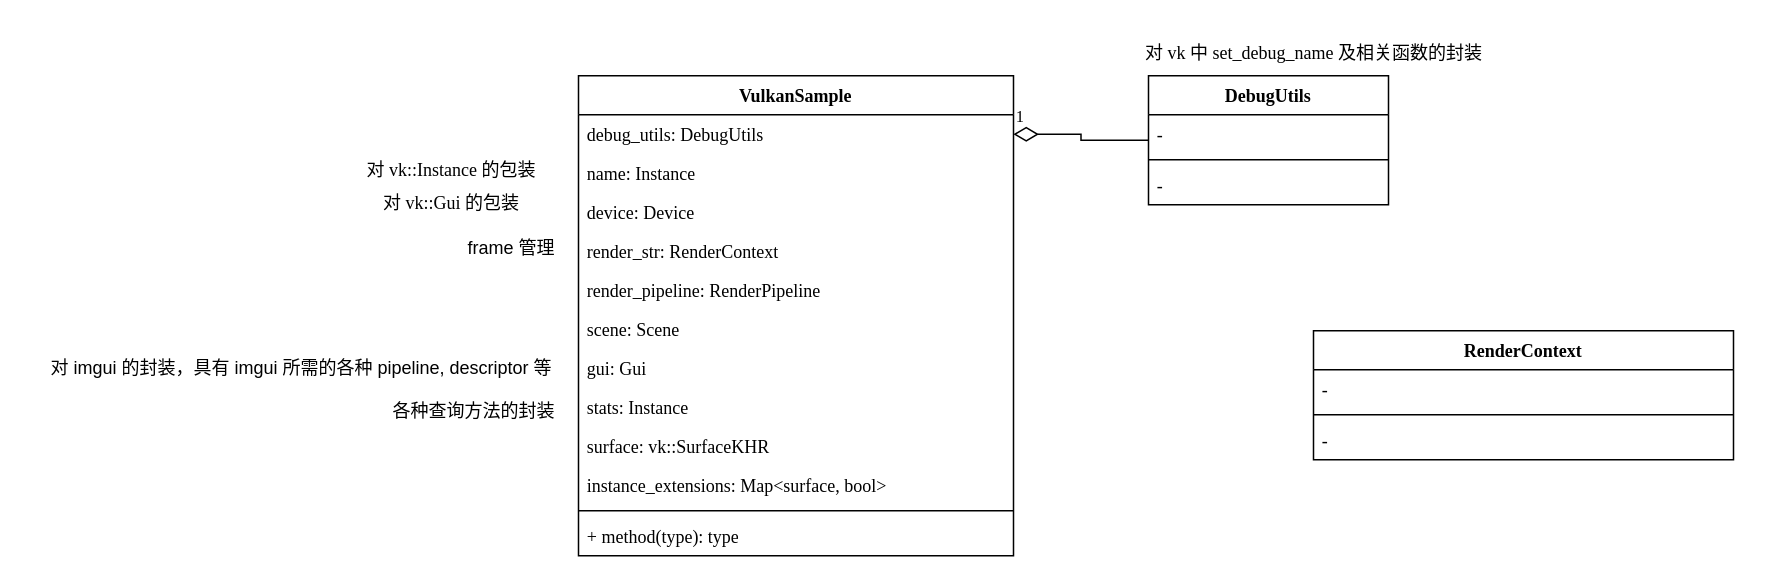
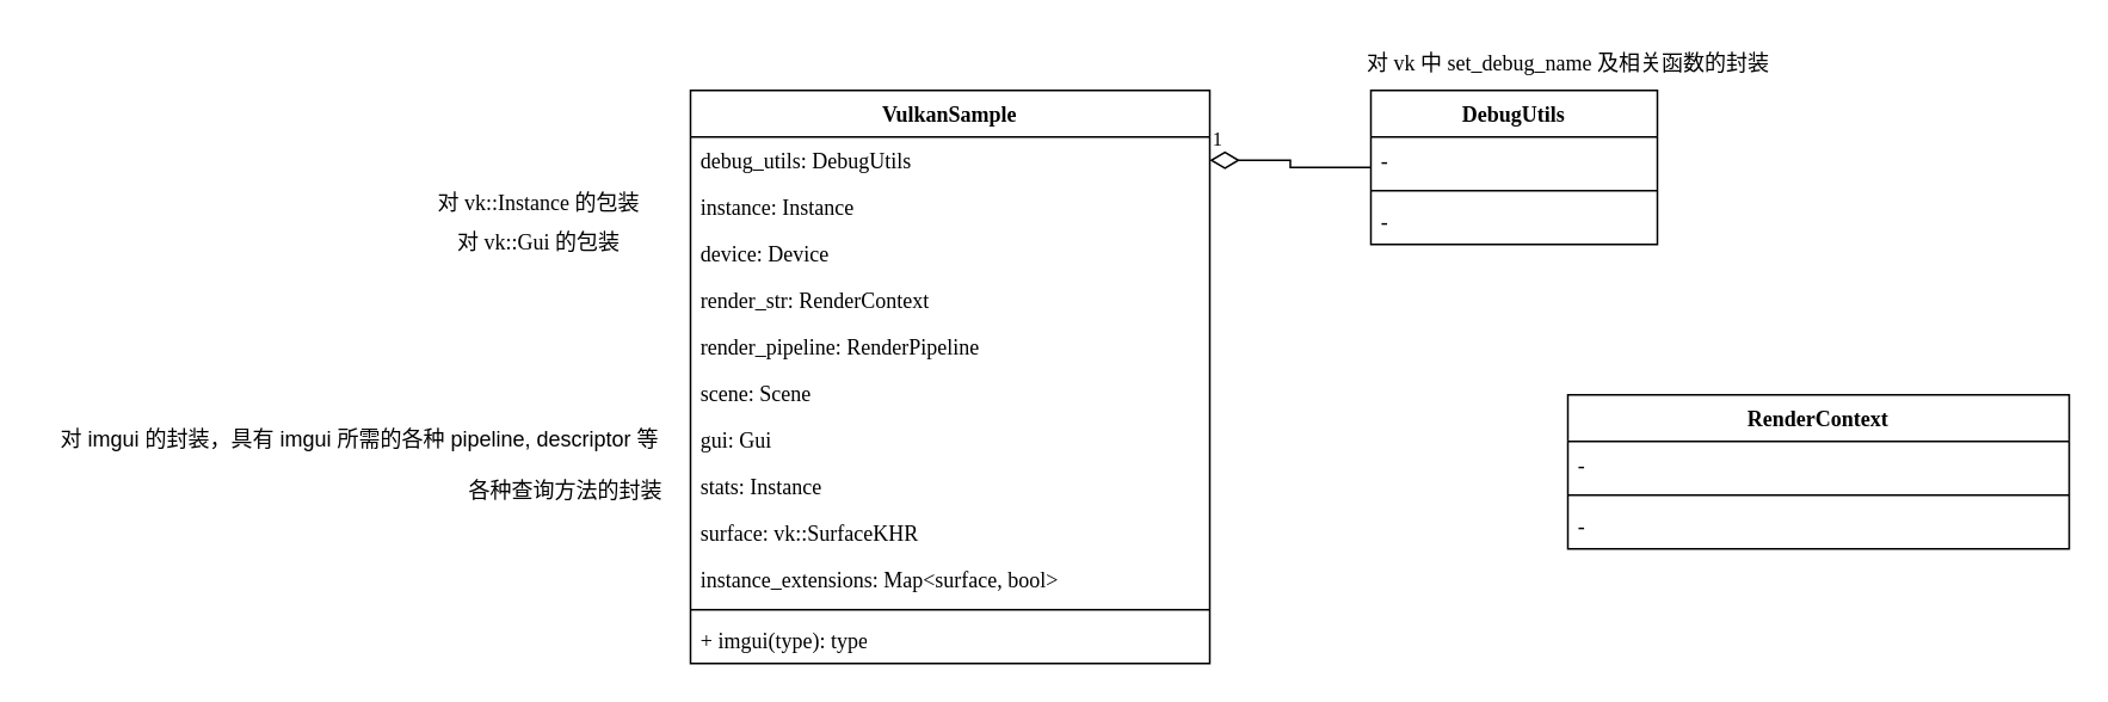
  <mxCell id="0" />
  <mxCell id="1" parent="0" />
  <mxCell id="2" value="VulkanSample" style="swimlane;fontStyle=1;align=center;verticalAlign=top;childLayout=stackLayout;horizontal=1;startSize=26;horizontalStack=0;resizeParent=1;resizeParentMax=0;resizeLast=0;collapsible=1;marginBottom=0;whiteSpace=wrap;html=1;fontFamily=Lucida Console;" parent="1" vertex="1"><mxGeometry x="385" y="50" width="290" height="320" as="geometry" /></mxCell>
  <mxCell id="3" value="debug_utils: DebugUtils" style="text;strokeColor=none;fillColor=none;align=left;verticalAlign=top;spacingLeft=4;spacingRight=4;overflow=hidden;rotatable=0;points=[[0,0.5],[1,0.5]];portConstraint=eastwest;whiteSpace=wrap;html=1;fontFamily=Lucida Console;" parent="2" vertex="1"><mxGeometry y="26" width="290" height="26" as="geometry" /></mxCell>
- <mxCell id="4" value="name: Instance" style="text;strokeColor=none;fillColor=none;align=left;verticalAlign=top;spacingLeft=4;spacingRight=4;overflow=hidden;rotatable=0;points=[[0,0.5],[1,0.5]];portConstraint=eastwest;whiteSpace=wrap;html=1;fontFamily=Lucida Console;" parent="2" vertex="1"><mxGeometry y="52" width="290" height="26" as="geometry" /></mxCell>
+ <mxCell id="4" value="instance: Instance" style="text;strokeColor=none;fillColor=none;align=left;verticalAlign=top;spacingLeft=4;spacingRight=4;overflow=hidden;rotatable=0;points=[[0,0.5],[1,0.5]];portConstraint=eastwest;whiteSpace=wrap;html=1;fontFamily=Lucida Console;" parent="2" vertex="1"><mxGeometry y="52" width="290" height="26" as="geometry" /></mxCell>
  <mxCell id="5" value="device: Device" style="text;strokeColor=none;fillColor=none;align=left;verticalAlign=top;spacingLeft=4;spacingRight=4;overflow=hidden;rotatable=0;points=[[0,0.5],[1,0.5]];portConstraint=eastwest;whiteSpace=wrap;html=1;fontFamily=Lucida Console;" parent="2" vertex="1"><mxGeometry y="78" width="290" height="26" as="geometry" /></mxCell>
  <mxCell id="6" value="render_str: RenderContext" style="text;strokeColor=none;fillColor=none;align=left;verticalAlign=top;spacingLeft=4;spacingRight=4;overflow=hidden;rotatable=0;points=[[0,0.5],[1,0.5]];portConstraint=eastwest;whiteSpace=wrap;html=1;fontFamily=Lucida Console;" parent="2" vertex="1"><mxGeometry y="104" width="290" height="26" as="geometry" /></mxCell>
  <mxCell id="7" value="render_pipeline: RenderPipeline" style="text;strokeColor=none;fillColor=none;align=left;verticalAlign=top;spacingLeft=4;spacingRight=4;overflow=hidden;rotatable=0;points=[[0,0.5],[1,0.5]];portConstraint=eastwest;whiteSpace=wrap;html=1;fontFamily=Lucida Console;" parent="2" vertex="1"><mxGeometry y="130" width="290" height="26" as="geometry" /></mxCell>
  <mxCell id="8" value="scene: Scene" style="text;strokeColor=none;fillColor=none;align=left;verticalAlign=top;spacingLeft=4;spacingRight=4;overflow=hidden;rotatable=0;points=[[0,0.5],[1,0.5]];portConstraint=eastwest;whiteSpace=wrap;html=1;fontFamily=Lucida Console;" parent="2" vertex="1"><mxGeometry y="156" width="290" height="26" as="geometry" /></mxCell>
  <mxCell id="9" value="gui: Gui" style="text;strokeColor=none;fillColor=none;align=left;verticalAlign=top;spacingLeft=4;spacingRight=4;overflow=hidden;rotatable=0;points=[[0,0.5],[1,0.5]];portConstraint=eastwest;whiteSpace=wrap;html=1;fontFamily=Lucida Console;" parent="2" vertex="1"><mxGeometry y="182" width="290" height="26" as="geometry" /></mxCell>
  <mxCell id="10" value="stats: Instance" style="text;strokeColor=none;fillColor=none;align=left;verticalAlign=top;spacingLeft=4;spacingRight=4;overflow=hidden;rotatable=0;points=[[0,0.5],[1,0.5]];portConstraint=eastwest;whiteSpace=wrap;html=1;fontFamily=Lucida Console;" parent="2" vertex="1"><mxGeometry y="208" width="290" height="26" as="geometry" /></mxCell>
  <mxCell id="11" value="surface: vk::SurfaceKHR" style="text;strokeColor=none;fillColor=none;align=left;verticalAlign=top;spacingLeft=4;spacingRight=4;overflow=hidden;rotatable=0;points=[[0,0.5],[1,0.5]];portConstraint=eastwest;whiteSpace=wrap;html=1;fontFamily=Lucida Console;" parent="2" vertex="1"><mxGeometry y="234" width="290" height="26" as="geometry" /></mxCell>
  <mxCell id="12" value="instance_extensions: Map&amp;lt;surface, bool&amp;gt;" style="text;strokeColor=none;fillColor=none;align=left;verticalAlign=top;spacingLeft=4;spacingRight=4;overflow=hidden;rotatable=0;points=[[0,0.5],[1,0.5]];portConstraint=eastwest;whiteSpace=wrap;html=1;fontFamily=Lucida Console;" parent="2" vertex="1"><mxGeometry y="260" width="290" height="26" as="geometry" /></mxCell>
  <mxCell id="13" value="" style="line;strokeWidth=1;fillColor=none;align=left;verticalAlign=middle;spacingTop=-1;spacingLeft=3;spacingRight=3;rotatable=0;labelPosition=right;points=[];portConstraint=eastwest;strokeColor=inherit;fontFamily=Lucida Console;" parent="2" vertex="1"><mxGeometry y="286" width="290" height="8" as="geometry" /></mxCell>
- <mxCell id="14" value="+ method(type): type" style="text;strokeColor=none;fillColor=none;align=left;verticalAlign=top;spacingLeft=4;spacingRight=4;overflow=hidden;rotatable=0;points=[[0,0.5],[1,0.5]];portConstraint=eastwest;whiteSpace=wrap;html=1;fontFamily=Lucida Console;" parent="2" vertex="1"><mxGeometry y="294" width="290" height="26" as="geometry" /></mxCell>
+ <mxCell id="14" value="+ imgui(type): type" style="text;strokeColor=none;fillColor=none;align=left;verticalAlign=top;spacingLeft=4;spacingRight=4;overflow=hidden;rotatable=0;points=[[0,0.5],[1,0.5]];portConstraint=eastwest;whiteSpace=wrap;html=1;fontFamily=Lucida Console;" parent="2" vertex="1"><mxGeometry y="294" width="290" height="26" as="geometry" /></mxCell>
  <mxCell id="15" value="DebugUtils" style="swimlane;fontStyle=1;align=center;verticalAlign=top;childLayout=stackLayout;horizontal=1;startSize=26;horizontalStack=0;resizeParent=1;resizeParentMax=0;resizeLast=0;collapsible=1;marginBottom=0;whiteSpace=wrap;html=1;fontFamily=Lucida Console;" parent="1" vertex="1"><mxGeometry x="765" y="50" width="160" height="86" as="geometry" /></mxCell>
  <mxCell id="16" value="-" style="text;strokeColor=none;fillColor=none;align=left;verticalAlign=top;spacingLeft=4;spacingRight=4;overflow=hidden;rotatable=0;points=[[0,0.5],[1,0.5]];portConstraint=eastwest;whiteSpace=wrap;html=1;fontFamily=Lucida Console;" parent="15" vertex="1"><mxGeometry y="26" width="160" height="26" as="geometry" /></mxCell>
  <mxCell id="17" value="" style="line;strokeWidth=1;fillColor=none;align=left;verticalAlign=middle;spacingTop=-1;spacingLeft=3;spacingRight=3;rotatable=0;labelPosition=right;points=[];portConstraint=eastwest;strokeColor=inherit;fontFamily=Lucida Console;" parent="15" vertex="1"><mxGeometry y="52" width="160" height="8" as="geometry" /></mxCell>
  <mxCell id="18" value="-" style="text;strokeColor=none;fillColor=none;align=left;verticalAlign=top;spacingLeft=4;spacingRight=4;overflow=hidden;rotatable=0;points=[[0,0.5],[1,0.5]];portConstraint=eastwest;whiteSpace=wrap;html=1;fontFamily=Lucida Console;" parent="15" vertex="1"><mxGeometry y="60" width="160" height="26" as="geometry" /></mxCell>
  <mxCell id="19" value="对 vk 中 set_debug_name 及相关函数的封装" style="text;html=1;align=center;verticalAlign=middle;resizable=0;points=[];autosize=1;strokeColor=none;fillColor=none;fontFamily=Lucida Console;" parent="1" vertex="1"><mxGeometry x="730" y="20" width="290" height="30" as="geometry" /></mxCell>
  <mxCell id="20" value="1" style="endArrow=none;html=1;endSize=12;startArrow=diamondThin;startSize=14;startFill=0;edgeStyle=orthogonalEdgeStyle;align=left;verticalAlign=bottom;rounded=0;fontFamily=Lucida Console;" parent="1" source="3" target="15" edge="1"><mxGeometry x="-1" y="3" relative="1" as="geometry"><mxPoint x="595" y="80" as="sourcePoint" /><mxPoint x="755" y="80" as="targetPoint" /></mxGeometry></mxCell>
  <mxCell id="21" value="对 vk::Instance 的包装" style="text;html=1;align=center;verticalAlign=middle;resizable=0;points=[];autosize=1;strokeColor=none;fillColor=none;fontFamily=Lucida Console;" parent="1" vertex="1"><mxGeometry x="215" y="98" width="170" height="30" as="geometry" /></mxCell>
  <mxCell id="22" value="对 vk::Gui 的包装" style="text;html=1;align=center;verticalAlign=middle;resizable=0;points=[];autosize=1;strokeColor=none;fillColor=none;fontFamily=Lucida Console;" parent="1" vertex="1"><mxGeometry x="220" y="120" width="160" height="30" as="geometry" /></mxCell>
- <mxCell id="23" value="frame 管理" style="text;html=1;align=center;verticalAlign=middle;resizable=0;points=[];autosize=1;strokeColor=none;fillColor=none;" parent="1" vertex="1"><mxGeometry x="300" y="150" width="80" height="30" as="geometry" /></mxCell>
  <mxCell id="24" value="对 imgui 的封装，具有 imgui 所需的各种 pipeline, descriptor 等" style="text;html=1;align=center;verticalAlign=middle;resizable=0;points=[];autosize=1;strokeColor=none;fillColor=none;" parent="1" vertex="1"><mxGeometry x="20" y="230" width="360" height="30" as="geometry" /></mxCell>
  <mxCell id="25" value="各种查询方法的封装" style="text;html=1;align=center;verticalAlign=middle;resizable=0;points=[];autosize=1;strokeColor=none;fillColor=none;" parent="1" vertex="1"><mxGeometry x="250" y="259" width="130" height="30" as="geometry" /></mxCell>
  <mxCell id="26" value="RenderContext" style="swimlane;fontStyle=1;align=center;verticalAlign=top;childLayout=stackLayout;horizontal=1;startSize=26;horizontalStack=0;resizeParent=1;resizeParentMax=0;resizeLast=0;collapsible=1;marginBottom=0;whiteSpace=wrap;html=1;fontFamily=Lucida Console;" parent="1" vertex="1"><mxGeometry x="875" y="220" width="280" height="86" as="geometry" /></mxCell>
  <mxCell id="27" value="-" style="text;strokeColor=none;fillColor=none;align=left;verticalAlign=top;spacingLeft=4;spacingRight=4;overflow=hidden;rotatable=0;points=[[0,0.5],[1,0.5]];portConstraint=eastwest;whiteSpace=wrap;html=1;fontFamily=Lucida Console;" parent="26" vertex="1"><mxGeometry y="26" width="280" height="26" as="geometry" /></mxCell>
  <mxCell id="28" value="" style="line;strokeWidth=1;fillColor=none;align=left;verticalAlign=middle;spacingTop=-1;spacingLeft=3;spacingRight=3;rotatable=0;labelPosition=right;points=[];portConstraint=eastwest;strokeColor=inherit;fontFamily=Lucida Console;" parent="26" vertex="1"><mxGeometry y="52" width="280" height="8" as="geometry" /></mxCell>
  <mxCell id="29" value="-" style="text;strokeColor=none;fillColor=none;align=left;verticalAlign=top;spacingLeft=4;spacingRight=4;overflow=hidden;rotatable=0;points=[[0,0.5],[1,0.5]];portConstraint=eastwest;whiteSpace=wrap;html=1;fontFamily=Lucida Console;" parent="26" vertex="1"><mxGeometry y="60" width="280" height="26" as="geometry" /></mxCell>
